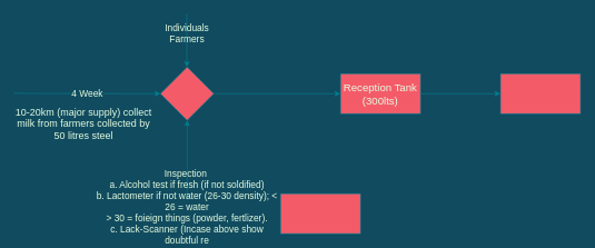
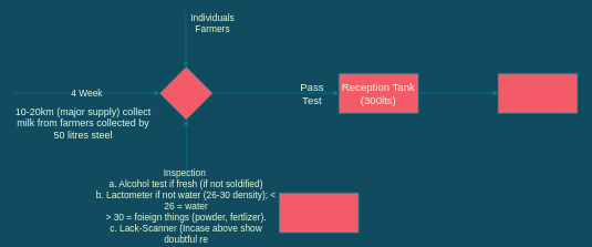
  <mxCell id="0" />
  <mxCell id="1" parent="0" />
  <mxCell id="2" style="edgeStyle=orthogonalEdgeStyle;curved=0;rounded=1;sketch=0;orthogonalLoop=1;jettySize=auto;html=1;strokeColor=#028090;fillColor=#F45B69;fontSize=16;fontColor=#E4FDE1;" edge="1" parent="1" source="3"><mxGeometry relative="1" as="geometry"><mxPoint x="510" y="140" as="targetPoint" /></mxGeometry></mxCell>
  <mxCell id="3" value="" style="rhombus;whiteSpace=wrap;html=1;fillColor=#F45B69;strokeColor=#028090;fontColor=#E4FDE1;" vertex="1" parent="1"><mxGeometry x="240" y="100" width="80" height="80" as="geometry" /></mxCell>
  <mxCell id="4" value="" style="endArrow=classic;html=1;labelBackgroundColor=#114B5F;strokeColor=#028090;fontColor=#E4FDE1;entryX=0;entryY=0.5;entryDx=0;entryDy=0;" edge="1" parent="1" target="3"><mxGeometry relative="1" as="geometry"><mxPoint x="20" y="139.5" as="sourcePoint" /><mxPoint x="120" y="139.5" as="targetPoint" /></mxGeometry></mxCell>
  <mxCell id="5" value="4 Week" style="edgeLabel;resizable=0;html=1;align=center;verticalAlign=middle;labelBackgroundColor=#114B5F;fontColor=#E4FDE1;fontSize=14;" connectable="0" vertex="1" parent="4"><mxGeometry relative="1" as="geometry" /></mxCell>
  <mxCell id="6" value="10-20km (major supply) collect milk from farmers collected by 50 litres steel" style="text;html=1;strokeColor=none;fillColor=none;align=center;verticalAlign=middle;whiteSpace=wrap;rounded=0;fontColor=#E4FDE1;fontSize=15;" vertex="1" parent="1"><mxGeometry x="20" y="180" width="210" height="10" as="geometry" /></mxCell>
  <mxCell id="7" value="" style="endArrow=classic;html=1;strokeColor=#028090;fillColor=#F45B69;fontSize=14;fontColor=#E4FDE1;" edge="1" parent="1"><mxGeometry width="50" height="50" relative="1" as="geometry"><mxPoint x="279.29" y="20" as="sourcePoint" /><mxPoint x="279.58" y="100" as="targetPoint" /></mxGeometry></mxCell>
- <mxCell id="8" value="Individuals Farmers" style="text;html=1;strokeColor=none;fillColor=none;align=center;verticalAlign=middle;whiteSpace=wrap;rounded=0;sketch=0;fontSize=14;fontColor=#E4FDE1;" vertex="1" parent="1"><mxGeometry x="260" y="40" width="40" height="20" as="geometry" /></mxCell>
+ <mxCell id="8" value="Individuals Farmers" style="text;html=1;strokeColor=none;fillColor=none;align=center;verticalAlign=middle;whiteSpace=wrap;rounded=0;sketch=0;fontSize=14;fontColor=#E4FDE1;" vertex="1" parent="1"><mxGeometry x="300" y="25" width="40" height="20" as="geometry" /></mxCell>
  <mxCell id="9" style="edgeStyle=orthogonalEdgeStyle;curved=0;rounded=1;sketch=0;orthogonalLoop=1;jettySize=auto;html=1;entryX=0.5;entryY=1;entryDx=0;entryDy=0;strokeColor=#028090;fillColor=#F45B69;fontSize=16;fontColor=#E4FDE1;" edge="1" parent="1" source="10" target="3"><mxGeometry relative="1" as="geometry" /></mxCell>
  <mxCell id="10" value="Inspection&amp;nbsp;&lt;br&gt;a. Alcohol test if fresh (if not soldified)&lt;br&gt;b. Lactometer if not water (26-30 density); &amp;lt; 26 = water&lt;br&gt;&amp;gt; 30 = foieign things (powder, fertlizer).&lt;br&gt;c. Lack-Scanner (Incase above show doubtful re" style="text;html=1;strokeColor=none;fillColor=none;align=center;verticalAlign=middle;whiteSpace=wrap;rounded=0;sketch=0;fontSize=14;fontColor=#E4FDE1;" vertex="1" parent="1"><mxGeometry x="140" y="300" width="280" height="20" as="geometry" /></mxCell>
+ <mxCell id="11" value="Pass Test" style="text;html=1;strokeColor=none;fillColor=none;align=center;verticalAlign=middle;whiteSpace=wrap;rounded=0;sketch=0;fontSize=16;fontColor=#E4FDE1;" vertex="1" parent="1"><mxGeometry x="450" y="130" width="40" height="20" as="geometry" /></mxCell>
  <mxCell id="12" style="edgeStyle=orthogonalEdgeStyle;curved=0;rounded=1;sketch=0;orthogonalLoop=1;jettySize=auto;html=1;strokeColor=#028090;fillColor=#F45B69;fontSize=16;fontColor=#E4FDE1;" edge="1" parent="1" source="13"><mxGeometry relative="1" as="geometry"><mxPoint x="750" y="140" as="targetPoint" /></mxGeometry></mxCell>
  <mxCell id="13" value="Reception Tank (300lts)" style="rounded=0;whiteSpace=wrap;html=1;sketch=0;strokeColor=#028090;fillColor=#F45B69;fontSize=16;fontColor=#E4FDE1;" vertex="1" parent="1"><mxGeometry x="510" y="110" width="120" height="60" as="geometry" /></mxCell>
  <mxCell id="14" value="" style="rounded=0;whiteSpace=wrap;html=1;sketch=0;strokeColor=#028090;fillColor=#F45B69;fontSize=16;fontColor=#E4FDE1;" vertex="1" parent="1"><mxGeometry x="420" y="290" width="120" height="60" as="geometry" /></mxCell>
  <mxCell id="15" value="" style="rounded=0;whiteSpace=wrap;html=1;sketch=0;strokeColor=#028090;fillColor=#F45B69;fontSize=16;fontColor=#E4FDE1;" vertex="1" parent="1"><mxGeometry x="750" y="110" width="120" height="60" as="geometry" /></mxCell>
